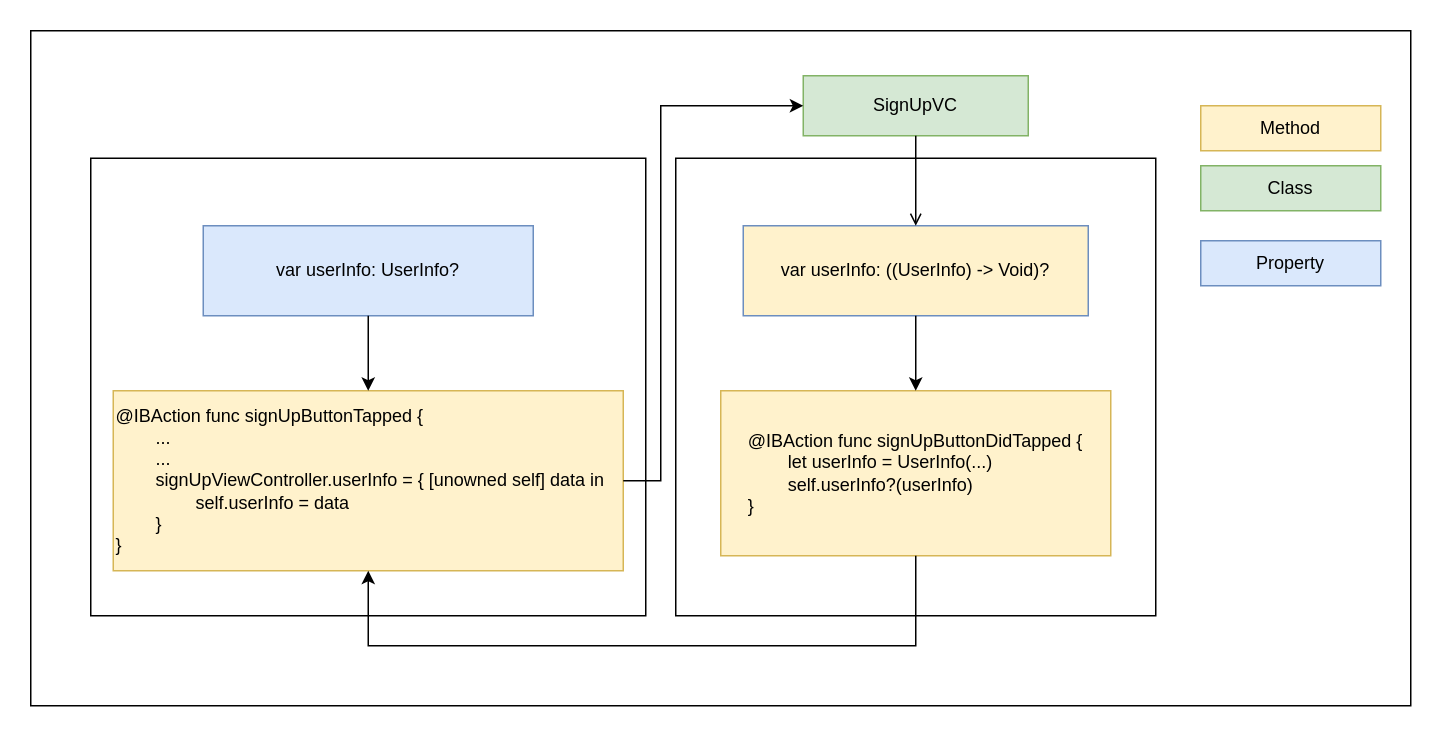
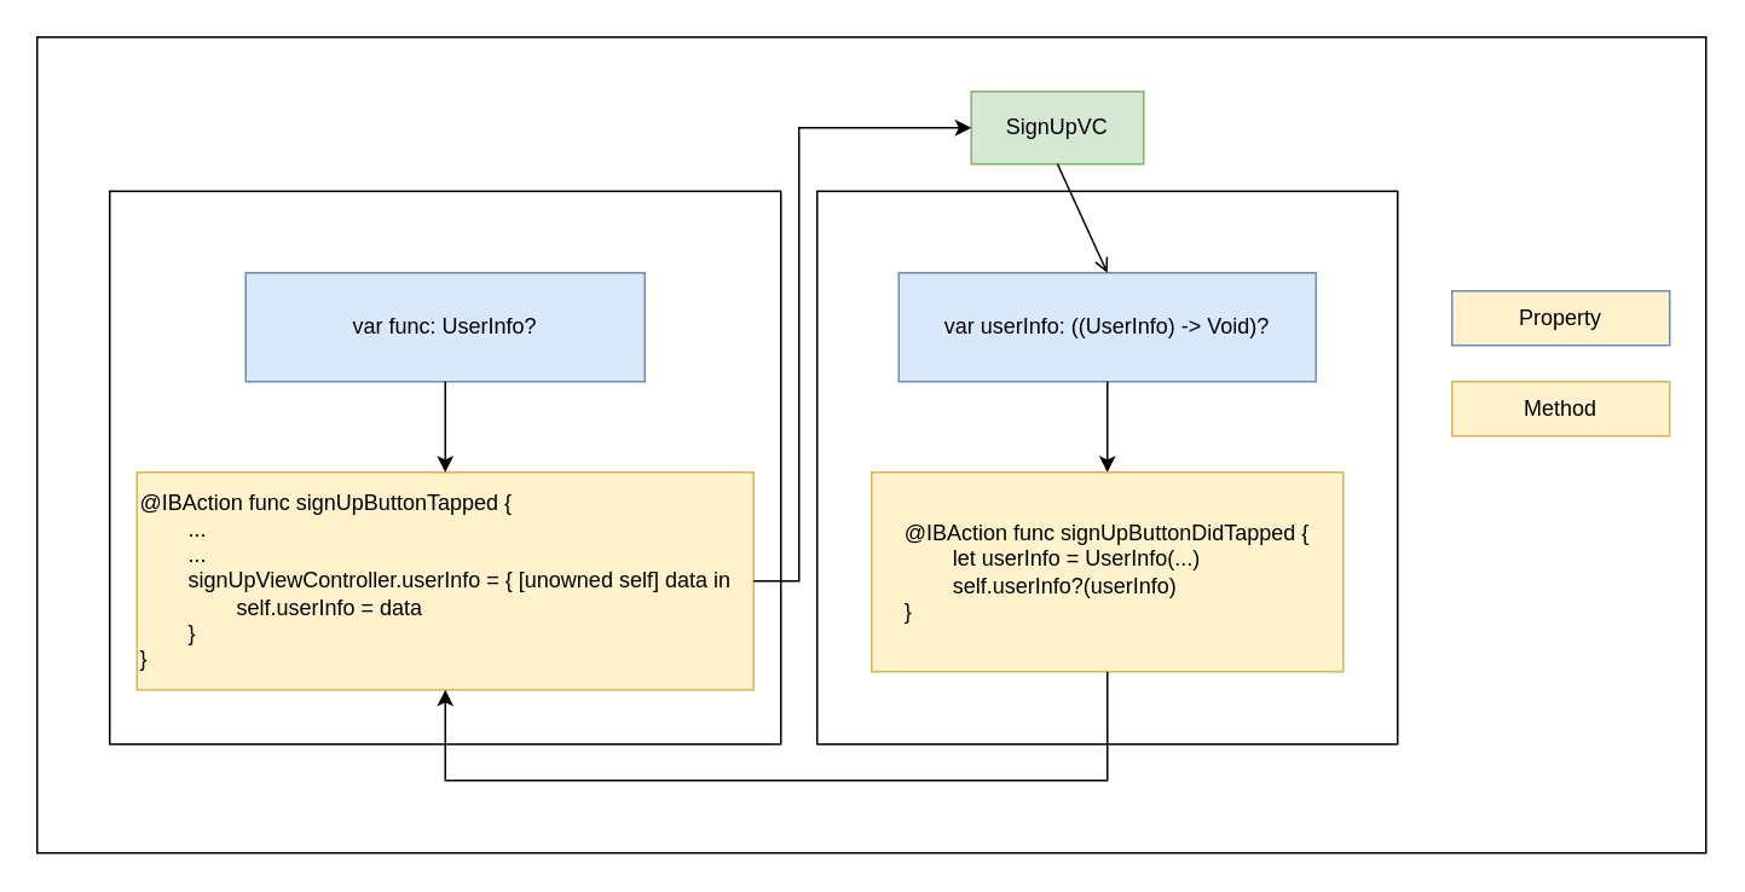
  <mxCell id="0" />
  <mxCell id="1" parent="0" />
  <mxCell id="2" value="" style="rounded=0;whiteSpace=wrap;html=1;" vertex="1" parent="1"><mxGeometry x="20" y="20" width="920" height="450" as="geometry" /></mxCell>
  <mxCell id="3" value="" style="rounded=0;whiteSpace=wrap;html=1;" vertex="1" parent="1"><mxGeometry x="450" y="105" width="320" height="305" as="geometry" /></mxCell>
- <mxCell id="4" value="SignUpVC" style="rounded=0;whiteSpace=wrap;html=1;fillColor=#d5e8d4;strokeColor=#82b366;" vertex="1" parent="1"><mxGeometry x="535" y="50" width="150" height="40" as="geometry" /></mxCell>
+ <mxCell id="4" value="SignUpVC" style="rounded=0;whiteSpace=wrap;html=1;fillColor=#d5e8d4;strokeColor=#82b366;" vertex="1" parent="1"><mxGeometry x="535" y="50" width="95" height="40" as="geometry" /></mxCell>
  <mxCell id="5" value="" style="rounded=0;whiteSpace=wrap;html=1;" vertex="1" parent="1"><mxGeometry x="60" y="105" width="370" height="305" as="geometry" /></mxCell>
- <mxCell id="6" value="var userInfo: ((UserInfo) -&amp;gt; Void)?" style="rounded=0;whiteSpace=wrap;html=1;fillColor=#fff2cc;strokeColor=#6c8ebf;" vertex="1" parent="1"><mxGeometry x="495" y="150" width="230" height="60" as="geometry" /></mxCell>
- <mxCell id="7" value="Class" style="rounded=0;whiteSpace=wrap;html=1;fillColor=#d5e8d4;strokeColor=#82b366;" vertex="1" parent="1"><mxGeometry x="800" y="110" width="120" height="30" as="geometry" /></mxCell>
- <mxCell id="8" value="Property" style="rounded=0;whiteSpace=wrap;html=1;fillColor=#dae8fc;strokeColor=#6c8ebf;" vertex="1" parent="1"><mxGeometry x="800" y="160" width="120" height="30" as="geometry" /></mxCell>
- <mxCell id="9" value="Method" style="rounded=0;whiteSpace=wrap;html=1;fillColor=#fff2cc;strokeColor=#d6b656;" vertex="1" parent="1"><mxGeometry x="800" y="70" width="120" height="30" as="geometry" /></mxCell>
+ <mxCell id="6" value="var userInfo: ((UserInfo) -&amp;gt; Void)?" style="rounded=0;whiteSpace=wrap;html=1;fillColor=#dae8fc;strokeColor=#6c8ebf;" vertex="1" parent="1"><mxGeometry x="495" y="150" width="230" height="60" as="geometry" /></mxCell>
+ <mxCell id="8" value="Property" style="rounded=0;whiteSpace=wrap;html=1;fillColor=#fff2cc;strokeColor=#6c8ebf;" vertex="1" parent="1"><mxGeometry x="800" y="160" width="120" height="30" as="geometry" /></mxCell>
+ <mxCell id="9" value="Method" style="rounded=0;whiteSpace=wrap;html=1;fillColor=#fff2cc;strokeColor=#d6b656;" vertex="1" parent="1"><mxGeometry x="800" y="210" width="120" height="30" as="geometry" /></mxCell>
  <mxCell id="10" value="@IBAction func signUpButtonDidTapped {&lt;br&gt;&lt;div style=&quot;text-align: left;&quot;&gt;&lt;span style=&quot;background-color: initial;&quot;&gt;&lt;span style=&quot;white-space: pre;&quot;&gt;&#09;&lt;/span&gt;let userInfo = UserInfo(...)&lt;/span&gt;&lt;/div&gt;&lt;div style=&quot;text-align: left;&quot;&gt;&lt;span style=&quot;background-color: initial;&quot;&gt;&lt;span style=&quot;white-space: pre;&quot;&gt;&#09;&lt;/span&gt;self.userInfo?(userInfo)&lt;/span&gt;&lt;/div&gt;&lt;div style=&quot;text-align: left;&quot;&gt;&lt;span style=&quot;background-color: initial;&quot;&gt;}&lt;/span&gt;&lt;/div&gt;" style="rounded=0;whiteSpace=wrap;html=1;fillColor=#fff2cc;strokeColor=#d6b656;" vertex="1" parent="1"><mxGeometry x="480" y="260" width="260" height="110" as="geometry" /></mxCell>
- <mxCell id="11" value="var userInfo: UserInfo?" style="rounded=0;whiteSpace=wrap;html=1;fillColor=#dae8fc;strokeColor=#6c8ebf;" vertex="1" parent="1"><mxGeometry x="135" y="150" width="220" height="60" as="geometry" /></mxCell>
+ <mxCell id="11" value="var func: UserInfo?" style="rounded=0;whiteSpace=wrap;html=1;fillColor=#dae8fc;strokeColor=#6c8ebf;" vertex="1" parent="1"><mxGeometry x="135" y="150" width="220" height="60" as="geometry" /></mxCell>
  <mxCell id="12" value="@IBAction func signUpButtonTapped {&lt;br&gt;&lt;span style=&quot;white-space: pre;&quot;&gt;&#09;&lt;/span&gt;...&lt;br&gt;&lt;span style=&quot;white-space: pre;&quot;&gt;&#09;&lt;/span&gt;...&lt;br&gt;&lt;span style=&quot;white-space: pre;&quot;&gt;&#09;&lt;/span&gt;signUpViewController.userInfo = { [unowned self] data in&lt;br&gt;&lt;span style=&quot;white-space: pre;&quot;&gt;&#09;&lt;span style=&quot;white-space: pre;&quot;&gt;&#09;&lt;/span&gt;s&lt;/span&gt;elf.userInfo = data&lt;br&gt;&lt;span style=&quot;white-space: pre;&quot;&gt;&#09;&lt;/span&gt;}&lt;br&gt;}&amp;nbsp;" style="rounded=0;whiteSpace=wrap;html=1;fillColor=#fff2cc;strokeColor=#d6b656;align=left;" vertex="1" parent="1"><mxGeometry x="75" y="260" width="340" height="120" as="geometry" /></mxCell>
  <mxCell id="13" value="" style="endArrow=classic;html=1;rounded=0;exitX=0.5;exitY=1;exitDx=0;exitDy=0;entryX=0.5;entryY=0;entryDx=0;entryDy=0;" edge="1" parent="1" source="11" target="12"><mxGeometry width="50" height="50" relative="1" as="geometry"><mxPoint x="380" y="470" as="sourcePoint" /><mxPoint x="430" y="420" as="targetPoint" /></mxGeometry></mxCell>
  <mxCell id="14" value="" style="endArrow=classic;html=1;rounded=0;exitX=1;exitY=0.5;exitDx=0;exitDy=0;entryX=0;entryY=0.5;entryDx=0;entryDy=0;" edge="1" parent="1" source="12" target="4"><mxGeometry width="50" height="50" relative="1" as="geometry"><mxPoint x="180" y="420" as="sourcePoint" /><mxPoint x="230" y="370" as="targetPoint" /><Array as="points"><mxPoint x="440" y="320" /><mxPoint x="440" y="70" /></Array></mxGeometry></mxCell>
  <mxCell id="15" value="" style="endArrow=open;html=1;rounded=0;exitX=0.5;exitY=1;exitDx=0;exitDy=0;entryX=0.5;entryY=0;entryDx=0;entryDy=0;" edge="1" parent="1" source="4" target="6"><mxGeometry width="50" height="50" relative="1" as="geometry"><mxPoint x="180" y="420" as="sourcePoint" /><mxPoint x="230" y="370" as="targetPoint" /></mxGeometry></mxCell>
  <mxCell id="16" value="" style="endArrow=classic;html=1;rounded=0;exitX=0.5;exitY=1;exitDx=0;exitDy=0;entryX=0.5;entryY=0;entryDx=0;entryDy=0;" edge="1" parent="1" source="6" target="10"><mxGeometry width="50" height="50" relative="1" as="geometry"><mxPoint x="180" y="420" as="sourcePoint" /><mxPoint x="230" y="370" as="targetPoint" /></mxGeometry></mxCell>
  <mxCell id="17" value="" style="endArrow=classic;html=1;rounded=0;exitX=0.5;exitY=1;exitDx=0;exitDy=0;entryX=0.5;entryY=1;entryDx=0;entryDy=0;" edge="1" parent="1" source="10" target="12"><mxGeometry width="50" height="50" relative="1" as="geometry"><mxPoint x="180" y="420" as="sourcePoint" /><mxPoint x="230" y="370" as="targetPoint" /><Array as="points"><mxPoint x="610" y="430" /><mxPoint x="245" y="430" /></Array></mxGeometry></mxCell>
